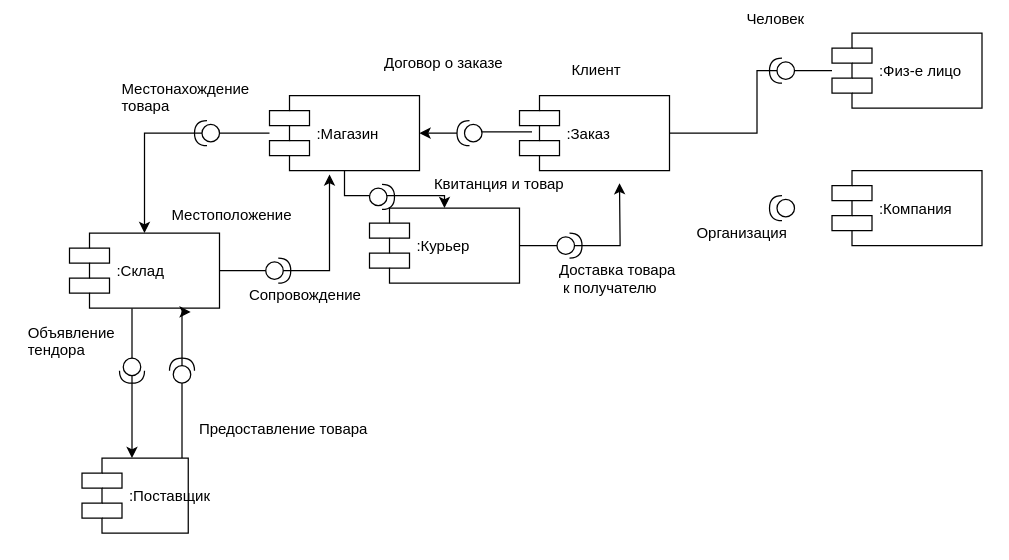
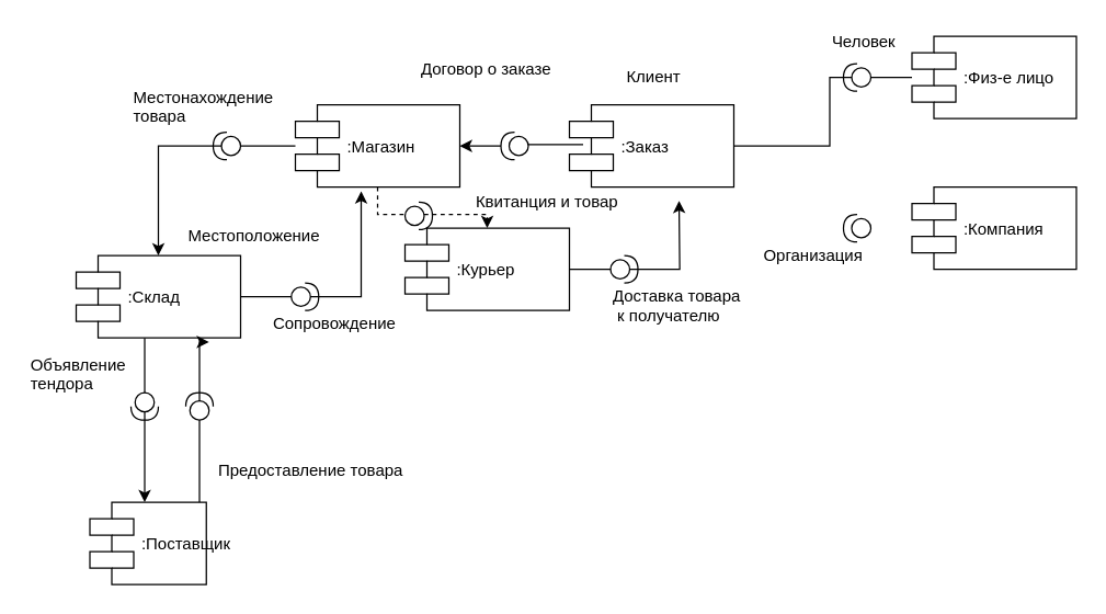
  <mxCell id="0" />
  <mxCell id="1" parent="0" />
  <mxCell id="2" value="" parent="1" style="edgeStyle=orthogonalEdgeStyle;rounded=0;orthogonalLoop=1;jettySize=auto;html=1;entryX=1;entryY=0.5;entryDx=0;entryDy=0;endArrow=none;" target="6" edge="1" source="3"><mxGeometry as="geometry" relative="1"><Array as="points"><mxPoint x="605" y="56" /><mxPoint x="605" y="106" /></Array></mxGeometry></mxCell>
  <mxCell id="3" value="&#10;&#10;:Физ-е лицо&#10;&#10;" parent="1" vertex="1" style="shape=component;align=left;spacingLeft=36;"><mxGeometry as="geometry" height="60" width="120" x="665" y="26" /></mxCell>
  <mxCell id="4" value="&#10;:Компания&#10;" parent="1" vertex="1" style="shape=component;align=left;spacingLeft=36;"><mxGeometry as="geometry" height="60" width="120" x="665" y="136" /></mxCell>
  <mxCell id="5" value="" parent="1" style="edgeStyle=orthogonalEdgeStyle;rounded=0;orthogonalLoop=1;jettySize=auto;html=1;" target="9" edge="1" source="21"><mxGeometry as="geometry" relative="1" /></mxCell>
  <mxCell id="6" value="&#10;:Заказ&#10;" parent="1" vertex="1" style="shape=component;align=left;spacingLeft=36;"><mxGeometry as="geometry" height="60" width="120" x="415" y="76" /></mxCell>
  <mxCell id="7" value="" parent="1" style="edgeStyle=orthogonalEdgeStyle;rounded=0;orthogonalLoop=1;jettySize=auto;html=1;" target="14" edge="1" source="9"><mxGeometry as="geometry" relative="1" /></mxCell>
- <mxCell id="8" value="" parent="1" style="edgeStyle=orthogonalEdgeStyle;rounded=0;orthogonalLoop=1;jettySize=auto;html=1;" target="11" edge="1" source="9"><mxGeometry as="geometry" relative="1" /></mxCell>
+ <mxCell id="8" value="" parent="1" style="edgeStyle=orthogonalEdgeStyle;rounded=0;orthogonalLoop=1;jettySize=auto;html=1;dashed=1;" target="11" edge="1" source="9"><mxGeometry as="geometry" relative="1" /></mxCell>
  <mxCell id="9" value="&#10;:Магазин&#10;" parent="1" vertex="1" style="shape=component;align=left;spacingLeft=36;"><mxGeometry as="geometry" height="60" width="120" x="215" y="76" /></mxCell>
  <mxCell id="10" value="" parent="1" style="edgeStyle=orthogonalEdgeStyle;rounded=0;orthogonalLoop=1;jettySize=auto;html=1;" edge="1" source="11"><mxGeometry as="geometry" relative="1"><mxPoint as="targetPoint" x="495" y="146" /></mxGeometry></mxCell>
  <mxCell id="11" value="&#10;:Курьер&#10;" parent="1" vertex="1" style="shape=component;align=left;spacingLeft=36;"><mxGeometry as="geometry" height="60" width="120" x="295" y="166" /></mxCell>
  <mxCell id="12" value="" parent="1" style="edgeStyle=orthogonalEdgeStyle;rounded=0;orthogonalLoop=1;jettySize=auto;html=1;" target="16" edge="1" source="14"><mxGeometry as="geometry" relative="1"><Array as="points"><mxPoint x="105" y="326" /><mxPoint x="105" y="326" /></Array></mxGeometry></mxCell>
  <mxCell id="13" value="" parent="1" style="edgeStyle=orthogonalEdgeStyle;rounded=0;orthogonalLoop=1;jettySize=auto;html=1;entryX=0.4;entryY=1.05;entryDx=0;entryDy=0;entryPerimeter=0;" target="9" edge="1" source="14"><mxGeometry as="geometry" relative="1"><mxPoint as="targetPoint" x="255" y="216" /></mxGeometry></mxCell>
  <mxCell id="14" value="&#10;:Склад&#10;" parent="1" vertex="1" style="shape=component;align=left;spacingLeft=36;"><mxGeometry as="geometry" height="60" width="120" x="55" y="186" /></mxCell>
  <mxCell id="15" value="" parent="1" style="edgeStyle=orthogonalEdgeStyle;rounded=0;orthogonalLoop=1;jettySize=auto;html=1;entryX=0.808;entryY=1.05;entryDx=0;entryDy=0;entryPerimeter=0;" target="14" edge="1" source="16"><mxGeometry as="geometry" relative="1"><mxPoint as="targetPoint" x="125" y="286" /><Array as="points"><mxPoint x="145" y="249" /></Array></mxGeometry></mxCell>
  <mxCell id="16" value="&#10;:Поставщик&#10;" parent="1" vertex="1" style="shape=component;align=left;spacingLeft=36;"><mxGeometry x="65" y="366" as="geometry" height="60" width="85" /></mxCell>
  <mxCell id="17" value="" parent="1" vertex="1" style="shape=providedRequiredInterface;html=1;verticalLabelPosition=bottom;direction=south;rotation=90;"><mxGeometry as="geometry" height="20" width="20" x="615" y="46" /></mxCell>
  <mxCell id="18" value="" parent="1" vertex="1" style="shape=providedRequiredInterface;html=1;verticalLabelPosition=bottom;direction=south;rotation=90;"><mxGeometry as="geometry" height="20" width="20" x="615" y="156" /></mxCell>
- <mxCell id="19" value="Человек" parent="1" vertex="1" style="text;html=1;resizable=0;points=[];autosize=1;align=left;verticalAlign=top;spacingTop=-4;"><mxGeometry x="595" y="5" as="geometry" height="20" width="60" /></mxCell>
+ <mxCell id="19" value="Человек" parent="1" vertex="1" style="text;html=1;resizable=0;points=[];autosize=1;align=left;verticalAlign=top;spacingTop=-4;"><mxGeometry as="geometry" height="20" width="60" x="605" y="20" /></mxCell>
  <mxCell id="20" value="Организация" parent="1" vertex="1" style="text;html=1;resizable=0;points=[];autosize=1;align=left;verticalAlign=top;spacingTop=-4;"><mxGeometry as="geometry" height="20" width="90" x="555" y="176" /></mxCell>
  <mxCell id="21" value="" parent="1" vertex="1" style="shape=providedRequiredInterface;html=1;verticalLabelPosition=bottom;direction=south;rotation=90;"><mxGeometry as="geometry" height="20" width="20" x="365" y="96" /></mxCell>
  <mxCell id="22" value="" parent="1" style="endArrow=none;html=1;" edge="1"><mxGeometry as="geometry" height="50" width="50" relative="1"><mxPoint as="sourcePoint" x="385" y="105" /><mxPoint as="targetPoint" x="425" y="105" /></mxGeometry></mxCell>
  <mxCell id="23" value="" parent="1" vertex="1" style="shape=providedRequiredInterface;html=1;verticalLabelPosition=bottom;direction=south;rotation=90;"><mxGeometry as="geometry" height="20" width="20" x="155" y="96" /></mxCell>
  <mxCell id="24" value="Клиент" parent="1" vertex="1" style="text;html=1;resizable=0;points=[];autosize=1;align=left;verticalAlign=top;spacingTop=-4;"><mxGeometry as="geometry" height="20" width="50" x="455" y="46" /></mxCell>
  <mxCell id="25" value="Договор о заказе" parent="1" vertex="1" style="text;html=1;resizable=0;points=[];autosize=1;align=left;verticalAlign=top;spacingTop=-4;"><mxGeometry x="305" y="40" as="geometry" height="20" width="110" /></mxCell>
  <mxCell id="26" value="Местонахождение&amp;nbsp;&lt;br&gt;товара" parent="1" vertex="1" style="text;html=1;resizable=0;points=[];autosize=1;align=left;verticalAlign=top;spacingTop=-4;"><mxGeometry as="geometry" height="30" width="120" x="95" y="61" /></mxCell>
  <mxCell id="27" value="" parent="1" vertex="1" style="shape=providedRequiredInterface;html=1;verticalLabelPosition=bottom;direction=south;rotation=0;"><mxGeometry as="geometry" height="20" width="20" x="95" y="286" /></mxCell>
  <mxCell id="28" value="Местоположение&lt;br&gt;" parent="1" vertex="1" style="text;html=1;resizable=0;points=[];autosize=1;align=left;verticalAlign=top;spacingTop=-4;"><mxGeometry as="geometry" height="20" width="110" x="135" y="162" /></mxCell>
  <mxCell id="29" value="Объявление&lt;br&gt;тендора&lt;br&gt;&lt;br&gt;" parent="1" vertex="1" style="text;html=1;resizable=0;points=[];autosize=1;align=left;verticalAlign=top;spacingTop=-4;"><mxGeometry as="geometry" height="40" width="90" x="20" y="256" /></mxCell>
  <mxCell id="30" value="" parent="1" vertex="1" style="shape=providedRequiredInterface;html=1;verticalLabelPosition=bottom;direction=south;rotation=180;"><mxGeometry as="geometry" height="20" width="20" x="135" y="286" /></mxCell>
  <mxCell id="31" value="Предоставление товара&lt;br&gt;&lt;br&gt;" parent="1" vertex="1" style="text;html=1;resizable=0;points=[];autosize=1;align=left;verticalAlign=top;spacingTop=-4;"><mxGeometry as="geometry" height="30" width="150" x="157" y="333" /></mxCell>
  <mxCell id="32" value="" parent="1" vertex="1" style="shape=providedRequiredInterface;html=1;verticalLabelPosition=bottom;direction=south;rotation=-90;"><mxGeometry as="geometry" height="20" width="20" x="212" y="206" /></mxCell>
  <mxCell id="33" value="Сопровождение&lt;br&gt;&lt;br&gt;" parent="1" vertex="1" style="text;html=1;resizable=0;points=[];autosize=1;align=left;verticalAlign=top;spacingTop=-4;"><mxGeometry as="geometry" height="30" width="110" x="197" y="226" /></mxCell>
  <mxCell id="34" value="Квитанция и товар&lt;br&gt;&lt;br&gt;" parent="1" vertex="1" style="text;html=1;resizable=0;points=[];autosize=1;align=left;verticalAlign=top;spacingTop=-4;"><mxGeometry as="geometry" height="30" width="120" x="345" y="137" /></mxCell>
  <mxCell id="35" value="" parent="1" vertex="1" style="shape=providedRequiredInterface;html=1;verticalLabelPosition=bottom;direction=south;rotation=-90;"><mxGeometry as="geometry" height="20" width="20" x="295" y="147" /></mxCell>
  <mxCell id="36" value="" parent="1" vertex="1" style="shape=providedRequiredInterface;html=1;verticalLabelPosition=bottom;direction=south;rotation=-90;"><mxGeometry as="geometry" height="20" width="20" x="445" y="186" /></mxCell>
  <mxCell id="37" value="Доставка товара&lt;br&gt;&amp;nbsp;к получателю&lt;br&gt;&lt;br&gt;" parent="1" vertex="1" style="text;html=1;resizable=0;points=[];autosize=1;align=left;verticalAlign=top;spacingTop=-4;"><mxGeometry as="geometry" height="40" width="110" x="445" y="206" /></mxCell>
